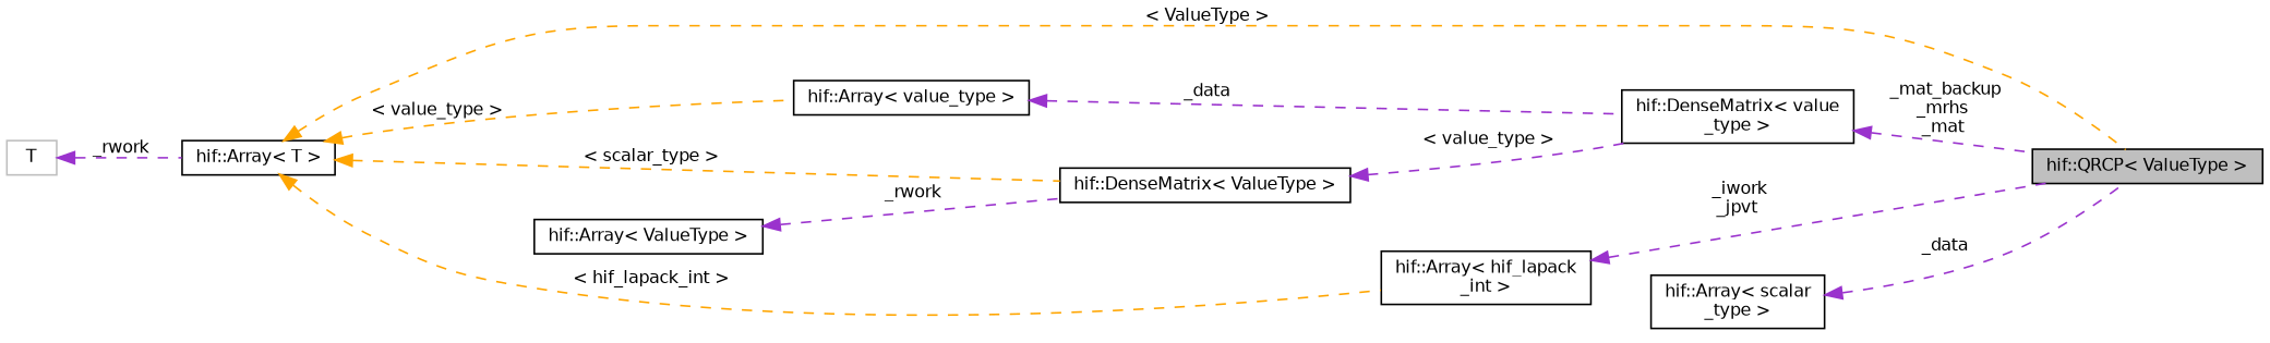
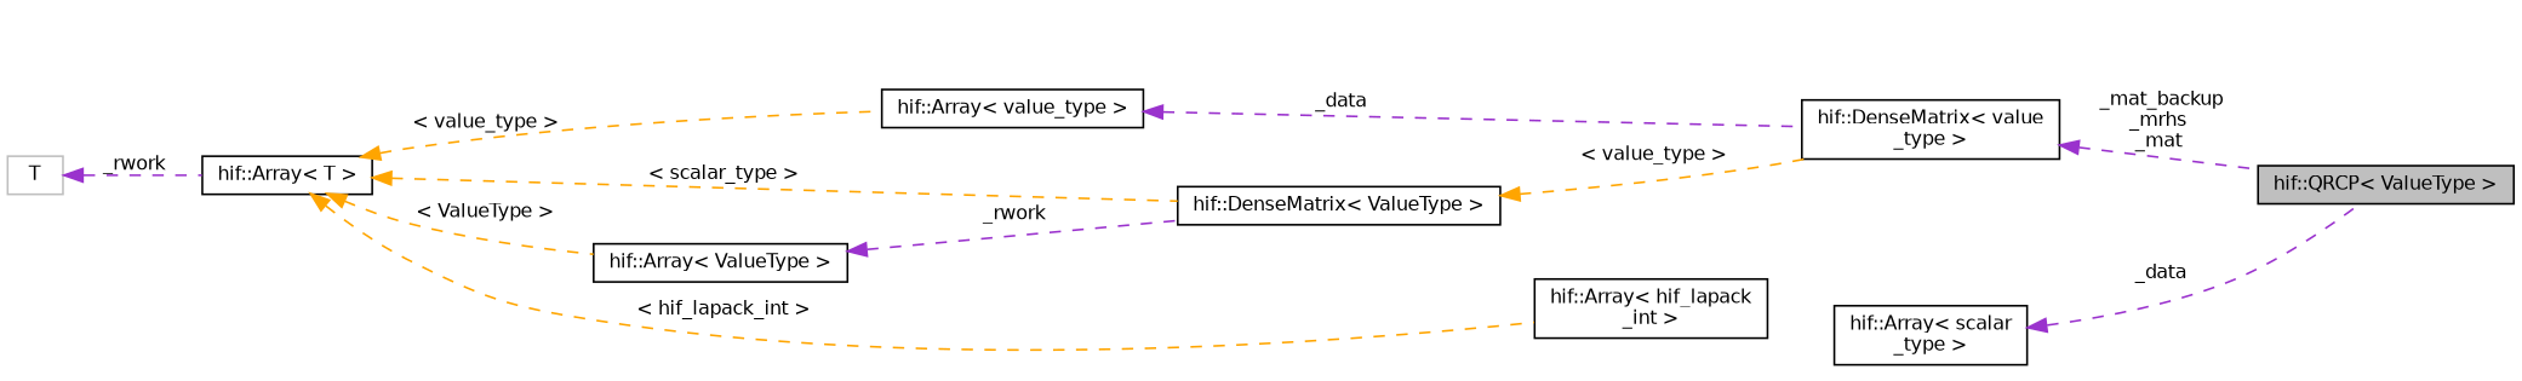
  digraph {
    rankdir=LR
    node [color=black fillcolor=white fontname=Helvetica fontsize=10 shape=record style=filled]
    edge [color=darkorchid3 dir=back fontname=Helvetica fontsize=10 labelfontname=Helvetica labelfontsize=10 style=dashed]
    n1 [fillcolor=grey75 fontcolor=black height=0.2 label="hif::QRCP\< ValueType \>" width=0.4]
    n2 [height=0.2 label="hif::DenseMatrix\< value\l_type \>" width=0.4]
    n3 [height=0.2 label="hif::Array\< value_type \>" width=0.4]
    n4 [height=0.2 label="hif::Array\< T \>" width=0.4]
    n5 [height=0.2 label="hif::Array\< ValueType \>" width=0.4]
    n6 [height=0.2 label="hif::Array\< hif_lapack\l_int \>" width=0.4]
    n7 [height=0.2 label="hif::DenseMatrix\< ValueType \>" width=0.4]
    n8 [height=0.2 label="hif::Array\< scalar\l_type \>" width=0.4]
    n9 [color=grey75 height=0.2 label=T width=0.4]
    n2 -> n1 [label=" _mat_backup\n_mrhs\n_mat"]
    n3 -> n2 [label=" _data"]
    n4 -> n3 [color=orange label=" \< value_type \>"]
-   n4 -> n1 [color=orange label=" \< ValueType \>"]
+   n4 -> n5 [color=orange label=" \< ValueType \>"]
    n4 -> n6 [color=orange label=" \< hif_lapack_int \>"]
    n4 -> n7 [color=orange label=" \< scalar_type \>"]
    n5 -> n7 [label=" _rwork"]
-   n6 -> n1 [label=" _iwork\n_jpvt"]
-   n7 -> n2 [label=" \< value_type \>"]
+   n7 -> n2 [color=orange label=" \< value_type \>"]
    n8 -> n1 [label=" _data"]
    n9 -> n4 [label=" _rwork"]
  }
